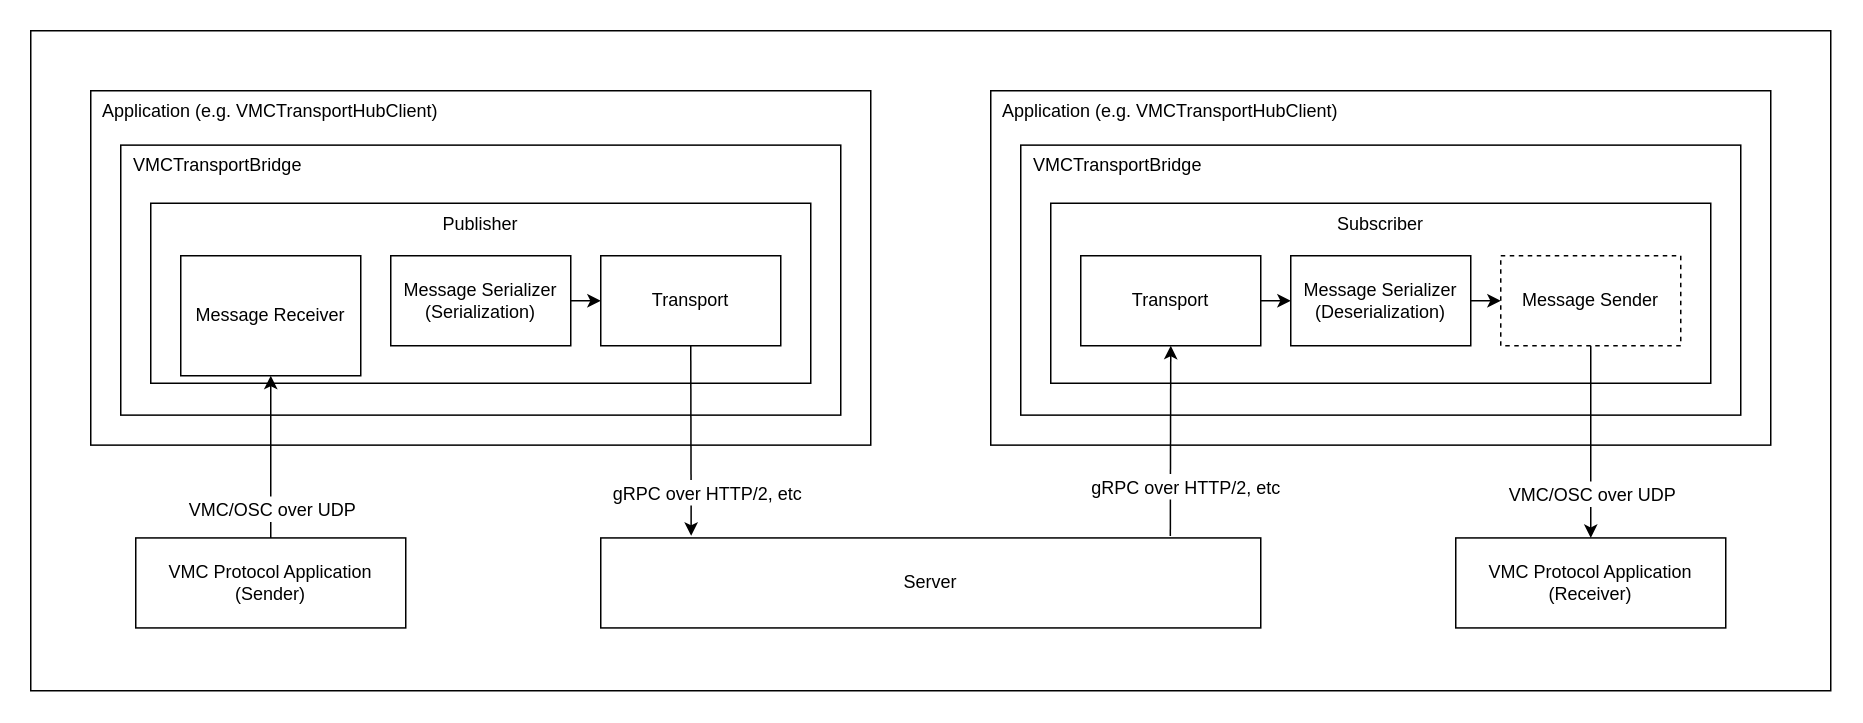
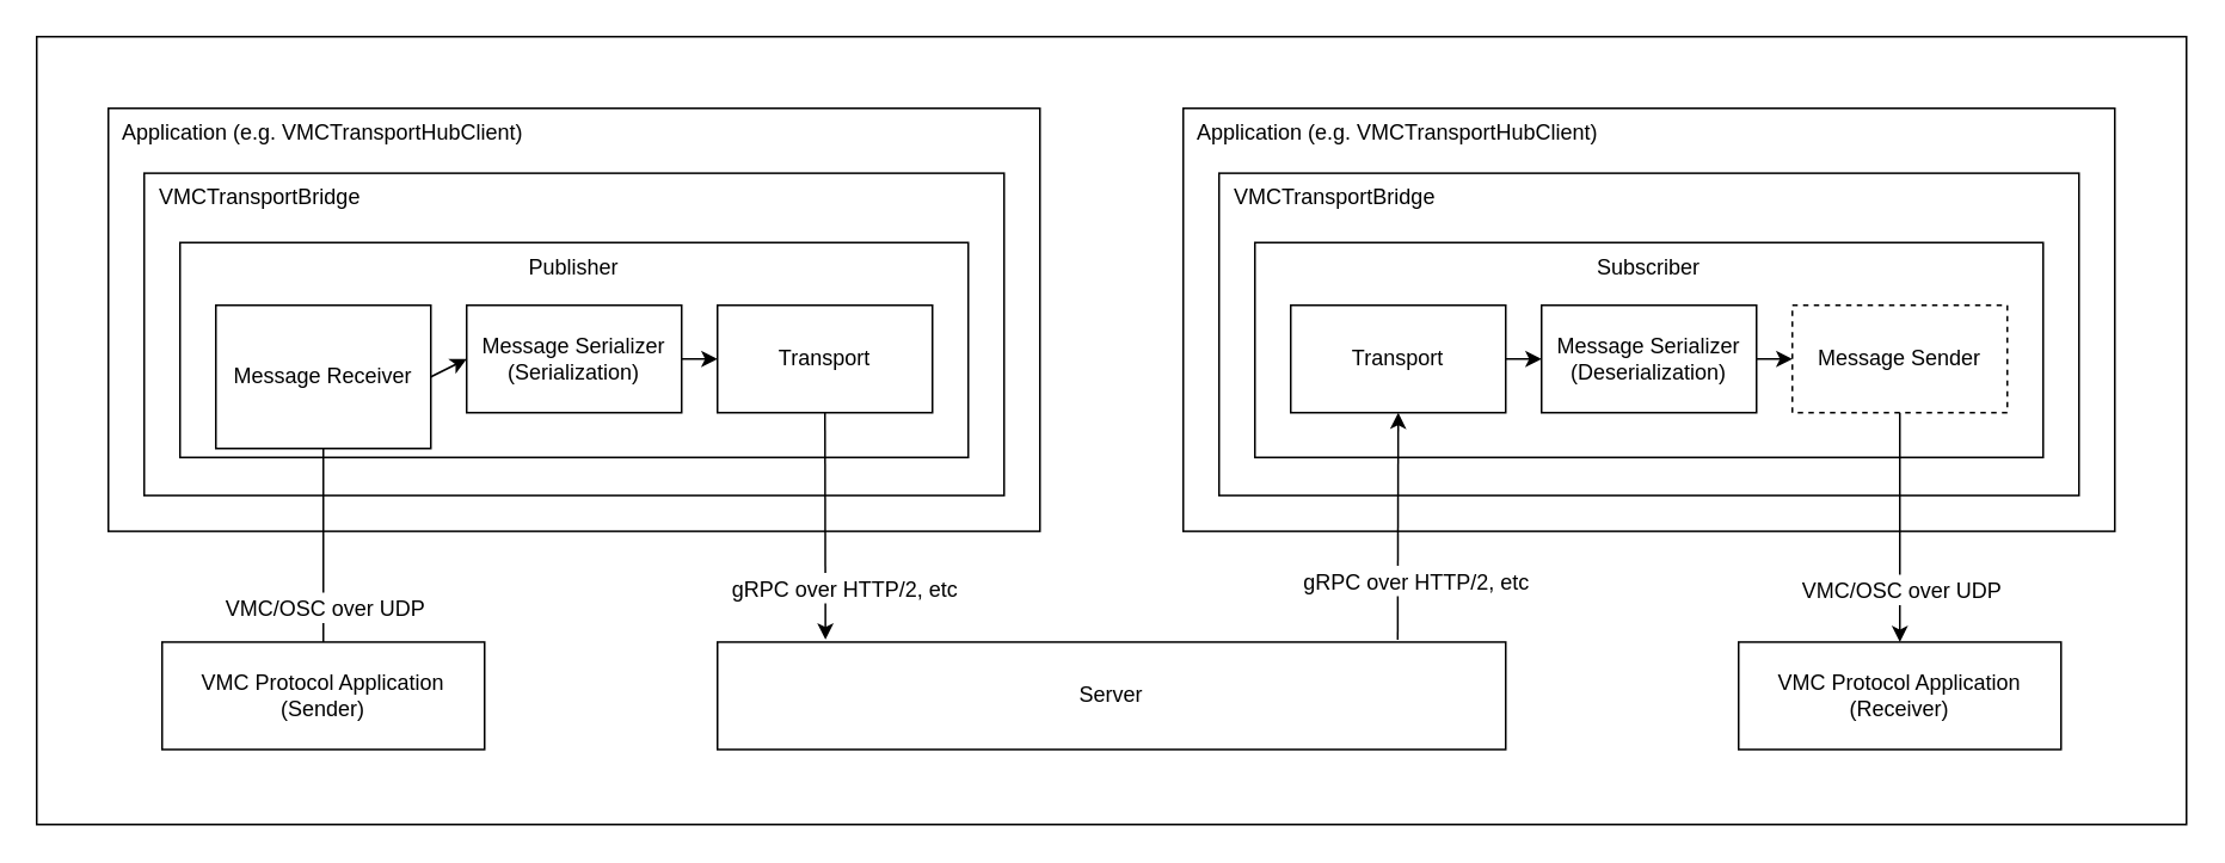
  <mxCell id="0" />
  <mxCell id="1" parent="0" />
  <mxCell id="2" value="" style="rounded=0;whiteSpace=wrap;html=1;labelBackgroundColor=default;fontSize=14;" parent="1" vertex="1"><mxGeometry y="20" width="1200" height="440" as="geometry" x="20" /></mxCell>
  <mxCell id="3" value="&amp;nbsp; Application (e.g. VMCTransportHubClient)" style="rounded=0;whiteSpace=wrap;html=1;align=left;verticalAlign=top;" parent="1" vertex="1"><mxGeometry x="660" y="60" width="520" height="236.25" as="geometry" /></mxCell>
  <mxCell id="4" value="&amp;nbsp; Application (e.g. VMCTransportHubClient)" style="rounded=0;whiteSpace=wrap;html=1;align=left;verticalAlign=top;" parent="1" vertex="1"><mxGeometry x="60" y="60" width="520" height="236.25" as="geometry" /></mxCell>
  <mxCell id="5" value="&amp;nbsp; VMCTransportBridge" style="rounded=0;whiteSpace=wrap;html=1;align=left;verticalAlign=top;" parent="1" vertex="1"><mxGeometry x="680" y="96.25" width="480" height="180" as="geometry" /></mxCell>
  <mxCell id="6" value="&amp;nbsp; VMCTransportBridge" style="rounded=0;whiteSpace=wrap;html=1;align=left;verticalAlign=top;" parent="1" vertex="1"><mxGeometry x="80" y="96.25" width="480" height="180" as="geometry" /></mxCell>
  <mxCell id="7" value="Subscriber" style="rounded=0;whiteSpace=wrap;html=1;verticalAlign=top;" parent="1" vertex="1"><mxGeometry x="700" y="135" width="440" height="120" as="geometry" /></mxCell>
  <mxCell id="8" value="Publisher" style="rounded=0;whiteSpace=wrap;html=1;verticalAlign=top;" parent="1" vertex="1"><mxGeometry x="100" y="135" width="440" height="120" as="geometry" /></mxCell>
  <mxCell id="9" value="VMC Protocol Application&lt;br&gt;(Sender)" style="rounded=0;whiteSpace=wrap;html=1;" parent="1" vertex="1"><mxGeometry x="90" y="358.12" width="180" height="60" as="geometry" /></mxCell>
+ <mxCell id="10" style="edgeStyle=none;html=1;exitX=1;exitY=0.5;exitDx=0;exitDy=0;entryX=0;entryY=0.5;entryDx=0;entryDy=0;" parent="1" source="11" target="19" edge="1"><mxGeometry relative="1" as="geometry" /></mxCell>
  <mxCell id="11" value="Message Receiver" style="rounded=0;whiteSpace=wrap;html=1;" parent="1" vertex="1"><mxGeometry x="120" y="170" width="120" height="80" as="geometry" /></mxCell>
  <mxCell id="12" value="VMC Protocol Application&lt;br&gt;(Receiver)" style="rounded=0;whiteSpace=wrap;html=1;" parent="1" vertex="1"><mxGeometry x="970" y="358.12" width="180" height="60" as="geometry" /></mxCell>
  <mxCell id="13" value="Message Sender" style="rounded=0;whiteSpace=wrap;html=1;dashed=1;" parent="1" vertex="1"><mxGeometry x="1000" y="170" width="120" height="60" as="geometry" /></mxCell>
  <mxCell id="14" value="Transport" style="rounded=0;whiteSpace=wrap;html=1;" parent="1" vertex="1"><mxGeometry x="400" y="170" width="120" height="60" as="geometry" /></mxCell>
  <mxCell id="15" style="edgeStyle=none;html=1;exitX=1;exitY=0.5;exitDx=0;exitDy=0;entryX=0;entryY=0.5;entryDx=0;entryDy=0;" parent="1" source="16" target="21" edge="1"><mxGeometry relative="1" as="geometry" /></mxCell>
  <mxCell id="16" value="Transport" style="rounded=0;whiteSpace=wrap;html=1;" parent="1" vertex="1"><mxGeometry x="720" y="170" width="120" height="60" as="geometry" /></mxCell>
  <mxCell id="17" value="Server" style="rounded=0;whiteSpace=wrap;html=1;" parent="1" vertex="1"><mxGeometry x="400" y="358.12" width="440" height="60" as="geometry" /></mxCell>
  <mxCell id="18" style="edgeStyle=none;html=1;exitX=1;exitY=0.5;exitDx=0;exitDy=0;entryX=0;entryY=0.5;entryDx=0;entryDy=0;" parent="1" source="19" target="14" edge="1"><mxGeometry relative="1" as="geometry" /></mxCell>
  <mxCell id="19" value="Message Serializer&lt;br&gt;(Serialization)" style="rounded=0;whiteSpace=wrap;html=1;" parent="1" vertex="1"><mxGeometry x="260" y="170" width="120" height="60" as="geometry" /></mxCell>
  <mxCell id="20" value="" style="edgeStyle=none;html=1;" parent="1" source="21" target="13" edge="1"><mxGeometry relative="1" as="geometry" /></mxCell>
  <mxCell id="21" value="Message Serializer&lt;br&gt;(Deserialization)" style="rounded=0;whiteSpace=wrap;html=1;" parent="1" vertex="1"><mxGeometry x="860" y="170" width="120" height="60" as="geometry" /></mxCell>
  <mxCell id="22" value="" style="endArrow=classic;html=1;fontSize=14;exitX=0.5;exitY=1;exitDx=0;exitDy=0;entryX=0.137;entryY=-0.024;entryDx=0;entryDy=0;entryPerimeter=0;" parent="1" source="14" target="17" edge="1"><mxGeometry relative="1" as="geometry"><mxPoint x="420" y="358.12" as="sourcePoint" /><mxPoint x="520" y="358.12" as="targetPoint" /></mxGeometry></mxCell>
  <mxCell id="23" value="&lt;span style=&quot;font-size: 12px&quot;&gt;gRPC over HTTP/2, etc&lt;/span&gt;" style="edgeLabel;resizable=0;html=1;align=center;verticalAlign=middle;fontSize=14;" parent="22" connectable="0" vertex="1"><mxGeometry relative="1" as="geometry"><mxPoint x="10" y="35" as="offset" /></mxGeometry></mxCell>
  <mxCell id="24" value="" style="endArrow=none;html=1;fontSize=14;exitX=0.5;exitY=1;exitDx=0;exitDy=0;entryX=0.863;entryY=-0.021;entryDx=0;entryDy=0;entryPerimeter=0;startArrow=classic;startFill=1;endFill=0;" parent="1" source="16" target="17" edge="1"><mxGeometry relative="1" as="geometry"><mxPoint x="810" y="230" as="sourcePoint" /><mxPoint x="780" y="338.12" as="targetPoint" /></mxGeometry></mxCell>
  <mxCell id="25" value="&lt;span style=&quot;font-size: 12px&quot;&gt;gRPC over HTTP/2, etc&lt;/span&gt;" style="edgeLabel;resizable=0;html=1;align=center;verticalAlign=middle;fontSize=14;" parent="24" connectable="0" vertex="1"><mxGeometry relative="1" as="geometry"><mxPoint x="10" y="31" as="offset" /></mxGeometry></mxCell>
- <mxCell id="26" value="" style="endArrow=classic;html=1;fontSize=14;entryX=0.5;entryY=1;entryDx=0;entryDy=0;exitX=0.5;exitY=0;exitDx=0;exitDy=0;" parent="1" source="9" target="11" edge="1"><mxGeometry relative="1" as="geometry"><mxPoint x="200" y="368.12" as="sourcePoint" /><mxPoint x="300" y="368.12" as="targetPoint" /></mxGeometry></mxCell>
+ <mxCell id="26" value="" style="endArrow=none;html=1;fontSize=14;entryX=0.5;entryY=1;entryDx=0;entryDy=0;exitX=0.5;exitY=0;exitDx=0;exitDy=0;" parent="1" source="9" target="11" edge="1"><mxGeometry relative="1" as="geometry"><mxPoint x="200" y="368.12" as="sourcePoint" /><mxPoint x="300" y="368.12" as="targetPoint" /></mxGeometry></mxCell>
  <mxCell id="27" value="&lt;span style=&quot;font-size: 12px&quot;&gt;VMC/OSC over UDP&lt;/span&gt;" style="edgeLabel;resizable=0;html=1;align=center;verticalAlign=middle;fontSize=14;" parent="26" connectable="0" vertex="1"><mxGeometry relative="1" as="geometry"><mxPoint y="34" as="offset" /></mxGeometry></mxCell>
  <mxCell id="28" value="" style="endArrow=classic;html=1;fontSize=14;exitX=0.5;exitY=1;exitDx=0;exitDy=0;" parent="1" source="13" target="12" edge="1"><mxGeometry relative="1" as="geometry"><mxPoint x="960" y="368.12" as="sourcePoint" /><mxPoint x="1110" y="338.12" as="targetPoint" /></mxGeometry></mxCell>
  <mxCell id="29" value="&lt;span style=&quot;font-size: 12px&quot;&gt;VMC/OSC over UDP&lt;/span&gt;" style="edgeLabel;resizable=0;html=1;align=center;verticalAlign=middle;fontSize=14;" parent="28" connectable="0" vertex="1"><mxGeometry relative="1" as="geometry"><mxPoint y="34" as="offset" /></mxGeometry></mxCell>
